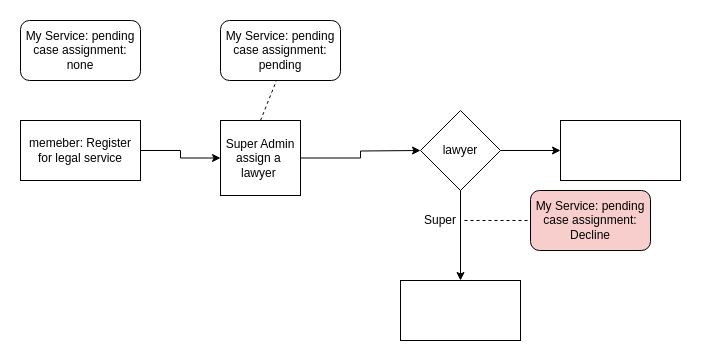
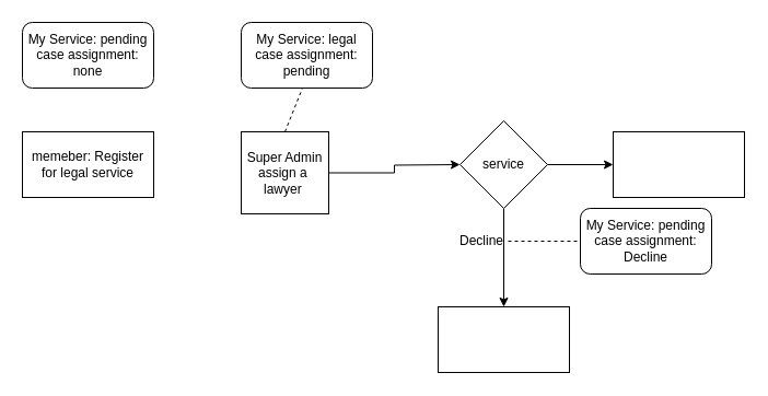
  <mxCell id="0" />
  <mxCell id="1" parent="0" />
  <mxCell id="2" value="My Service: pending&lt;br&gt;case assignment: none" style="rounded=1;whiteSpace=wrap;html=1;" vertex="1" parent="1"><mxGeometry x="20" y="20" width="120" height="60" as="geometry" /></mxCell>
- <mxCell id="3" value="" style="edgeStyle=orthogonalEdgeStyle;rounded=0;orthogonalLoop=1;jettySize=auto;html=1;" edge="1" parent="1" source="4" target="6"><mxGeometry relative="1" as="geometry" /></mxCell>
  <mxCell id="4" value="&lt;span&gt;memeber: Register for legal service&lt;/span&gt;" style="rounded=0;whiteSpace=wrap;html=1;" vertex="1" parent="1"><mxGeometry x="20" y="120" width="120" height="60" as="geometry" /></mxCell>
  <mxCell id="5" value="" style="edgeStyle=orthogonalEdgeStyle;rounded=0;orthogonalLoop=1;jettySize=auto;html=1;" edge="1" parent="1" source="6"><mxGeometry relative="1" as="geometry"><mxPoint x="420" y="150" as="targetPoint" /></mxGeometry></mxCell>
  <mxCell id="6" value="Super Admin assign a&amp;nbsp; lawyer&amp;nbsp;" style="whiteSpace=wrap;html=1;rounded=0;" vertex="1" parent="1"><mxGeometry x="220" y="120" width="80" height="75" as="geometry" /></mxCell>
  <mxCell id="7" value="" style="endArrow=none;dashed=1;html=1;exitX=0.5;exitY=0;exitDx=0;exitDy=0;" edge="1" parent="1" source="6"><mxGeometry width="50" height="50" relative="1" as="geometry"><mxPoint x="290" y="110" as="sourcePoint" /><mxPoint x="280" y="70" as="targetPoint" /></mxGeometry></mxCell>
- <mxCell id="8" value="My Service: pending&lt;br&gt;case assignment: pending" style="rounded=1;whiteSpace=wrap;html=1;" vertex="1" parent="1"><mxGeometry x="220" y="20" width="120" height="60" as="geometry" /></mxCell>
+ <mxCell id="8" value="My Service: legal&lt;br&gt;case assignment: pending" style="rounded=1;whiteSpace=wrap;html=1;" vertex="1" parent="1"><mxGeometry x="220" y="20" width="120" height="60" as="geometry" /></mxCell>
  <mxCell id="9" value="" style="edgeStyle=orthogonalEdgeStyle;rounded=0;orthogonalLoop=1;jettySize=auto;html=1;" edge="1" parent="1" source="11" target="12"><mxGeometry relative="1" as="geometry" /></mxCell>
  <mxCell id="10" value="" style="edgeStyle=orthogonalEdgeStyle;rounded=0;orthogonalLoop=1;jettySize=auto;html=1;" edge="1" parent="1" source="11" target="13"><mxGeometry relative="1" as="geometry" /></mxCell>
- <mxCell id="11" value="lawyer" style="rhombus;whiteSpace=wrap;html=1;" vertex="1" parent="1"><mxGeometry x="420" y="110" width="80" height="80" as="geometry" /></mxCell>
+ <mxCell id="11" value="service" style="rhombus;whiteSpace=wrap;html=1;" vertex="1" parent="1"><mxGeometry x="420" y="110" width="80" height="80" as="geometry" /></mxCell>
  <mxCell id="12" value="" style="whiteSpace=wrap;html=1;" vertex="1" parent="1"><mxGeometry x="560" y="120" width="120" height="60" as="geometry" /></mxCell>
  <mxCell id="13" value="" style="whiteSpace=wrap;html=1;" vertex="1" parent="1"><mxGeometry x="400" y="280" width="120" height="60" as="geometry" /></mxCell>
- <mxCell id="14" value="Super" style="text;html=1;strokeColor=none;fillColor=none;align=center;verticalAlign=middle;whiteSpace=wrap;rounded=0;" vertex="1" parent="1"><mxGeometry x="420" y="210" width="40" height="20" as="geometry" /></mxCell>
+ <mxCell id="14" value="Decline" style="text;html=1;strokeColor=none;fillColor=none;align=center;verticalAlign=middle;whiteSpace=wrap;rounded=0;" vertex="1" parent="1"><mxGeometry x="420" y="210" width="40" height="20" as="geometry" /></mxCell>
  <mxCell id="15" value="" style="endArrow=none;dashed=1;html=1;" edge="1" parent="1"><mxGeometry width="50" height="50" relative="1" as="geometry"><mxPoint x="464" y="220" as="sourcePoint" /><mxPoint x="534" y="220" as="targetPoint" /></mxGeometry></mxCell>
- <mxCell id="16" value="My Service: pending&lt;br&gt;case assignment: Decline" style="rounded=1;whiteSpace=wrap;html=1;fillColor=#f8cecc;" vertex="1" parent="1"><mxGeometry x="530" y="190" width="120" height="60" as="geometry" /></mxCell>
+ <mxCell id="16" value="My Service: pending&lt;br&gt;case assignment: Decline" style="rounded=1;whiteSpace=wrap;html=1;" vertex="1" parent="1"><mxGeometry x="530" y="190" width="120" height="60" as="geometry" /></mxCell>
